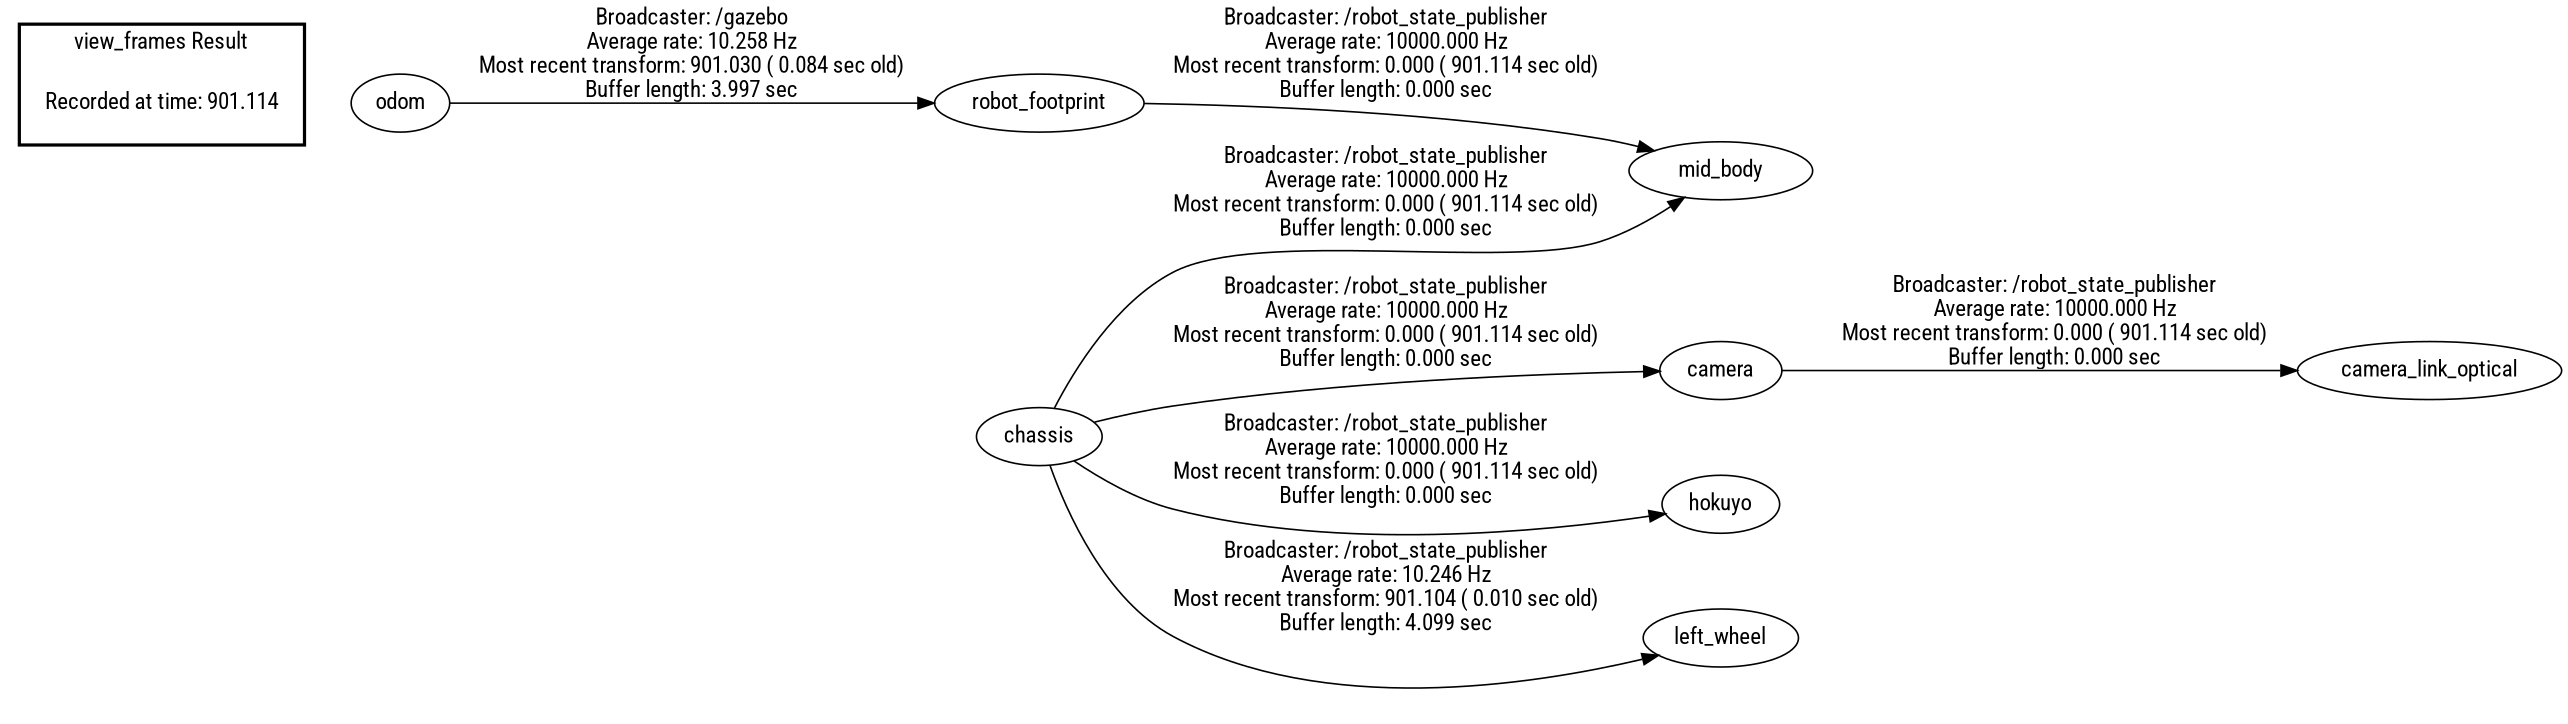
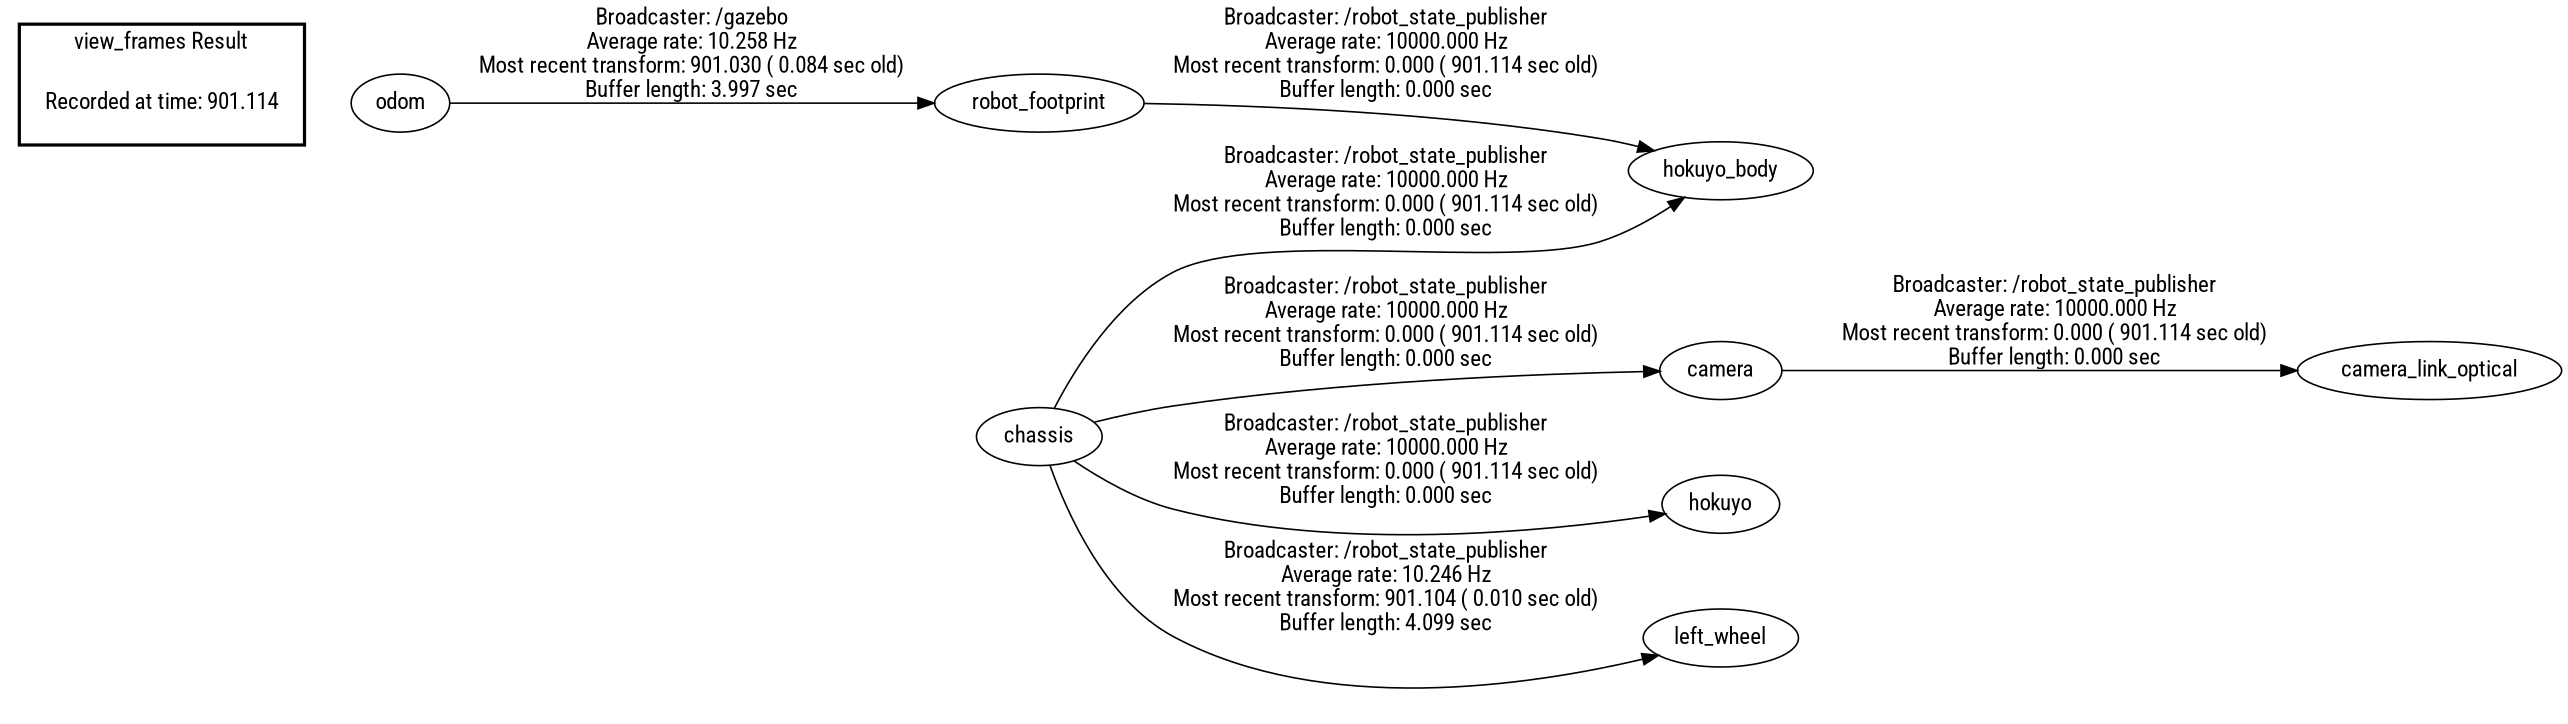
  digraph {
    fontname="Roboto Condensed"
    rankdir=LR
    node [fontname="Roboto Condensed"]
    edge [fontname="Roboto Condensed"]
    "Recorded at time: 901.114" [shape=plaintext]
    odom
    chassis
    camera
    hokuyo
-   mid_body
+   mid_body [label=hokuyo_body]
    left_wheel
    camera_link_optical
    robot_footprint
    subgraph cluster_1 {
      color=black
      label="view_frames Result"
      style=bold
      "Recorded at time: 901.114"
    }
    "Recorded at time: 901.114" -> odom [style=invis]
    odom -> robot_footprint [label="Broadcaster: /gazebo\nAverage rate: 10.258 Hz\nMost recent transform: 901.030 ( 0.084 sec old)\nBuffer length: 3.997 sec\n"]
    chassis -> camera [label="Broadcaster: /robot_state_publisher\nAverage rate: 10000.000 Hz\nMost recent transform: 0.000 ( 901.114 sec old)\nBuffer length: 0.000 sec\n"]
    chassis -> hokuyo [label="Broadcaster: /robot_state_publisher\nAverage rate: 10000.000 Hz\nMost recent transform: 0.000 ( 901.114 sec old)\nBuffer length: 0.000 sec\n"]
    chassis -> mid_body [label="Broadcaster: /robot_state_publisher\nAverage rate: 10000.000 Hz\nMost recent transform: 0.000 ( 901.114 sec old)\nBuffer length: 0.000 sec\n"]
    chassis -> left_wheel [label="Broadcaster: /robot_state_publisher\nAverage rate: 10.246 Hz\nMost recent transform: 901.104 ( 0.010 sec old)\nBuffer length: 4.099 sec\n"]
    camera -> camera_link_optical [label="Broadcaster: /robot_state_publisher\nAverage rate: 10000.000 Hz\nMost recent transform: 0.000 ( 901.114 sec old)\nBuffer length: 0.000 sec\n"]
    robot_footprint -> mid_body [label="Broadcaster: /robot_state_publisher\nAverage rate: 10000.000 Hz\nMost recent transform: 0.000 ( 901.114 sec old)\nBuffer length: 0.000 sec\n"]
  }
